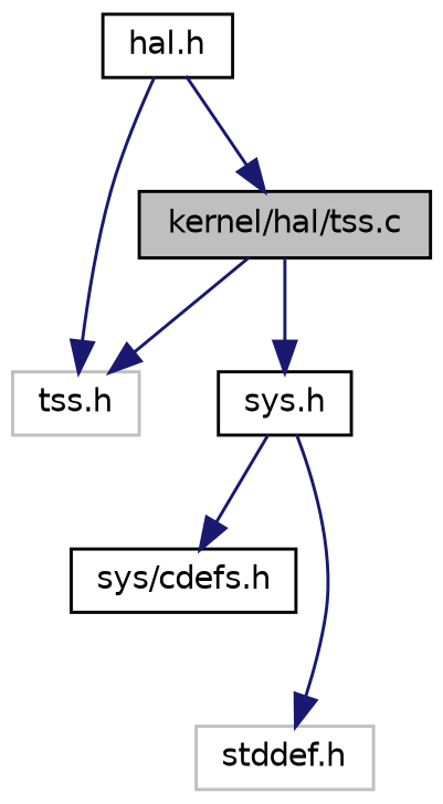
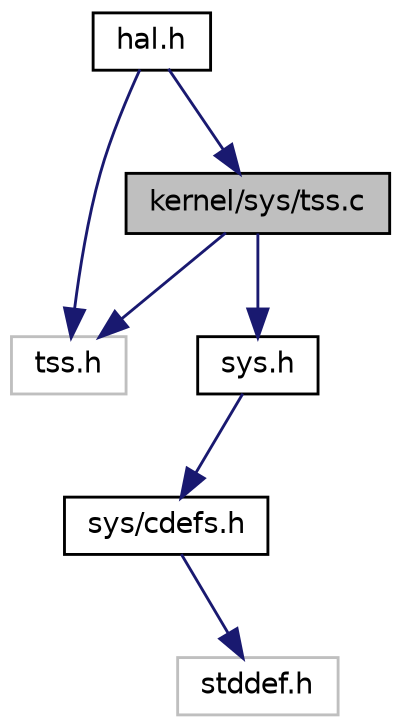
  digraph {
    node [color=black fillcolor=white fontname=Helvetica fontsize=10 shape=record style=filled]
    edge [color=midnightblue fontname=Helvetica fontsize=10 labelfontname=Helvetica labelfontsize=10 style=solid]
-   n1 [fillcolor=grey75 fontcolor=black height=0.2 label="kernel/hal/tss.c" width=0.4]
+   n1 [fillcolor=grey75 fontcolor=black height=0.2 label="kernel/sys/tss.c" width=0.4]
    n2 [color=grey75 height=0.2 label="tss.h" width=0.4]
    n3 [height=0.2 label="sys.h" width=0.4]
    n4 [height=0.2 label="sys/cdefs.h" width=0.4]
    n5 [color=grey75 height=0.2 label="stddef.h" width=0.4]
    n6 [height=0.2 label="hal.h" width=0.4]
    n1 -> n2
    n1 -> n3
    n3 -> n4
-   n3 -> n5
+   n4 -> n5
    n6 -> n1
    n6 -> n2
  }
